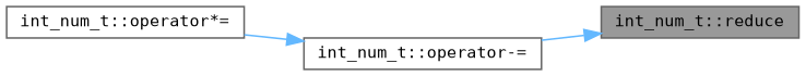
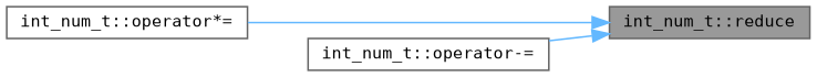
  digraph {
    fontname="DejaVu Sans Mono"
    rankdir=RL
    node [color=grey40 fillcolor=white fontname="DejaVu Sans Mono" fontsize=10 shape=box style=filled]
    edge [color=steelblue1 dir=back fontname="DejaVu Sans Mono" fontsize=10 labelfontname=Helvetica labelfontsize=10 style=solid]
    n1 [color=gray40 fillcolor=grey60 fontcolor=black height=0.2 label="int_num_t::reduce" width=0.4]
    n2 [height=0.2 label="int_num_t::operator*=" width=0.4]
    n3 [height=0.2 label="int_num_t::operator-=" width=0.4]
-   n3 -> n2
+   n1 -> n2
    n1 -> n3
  }
